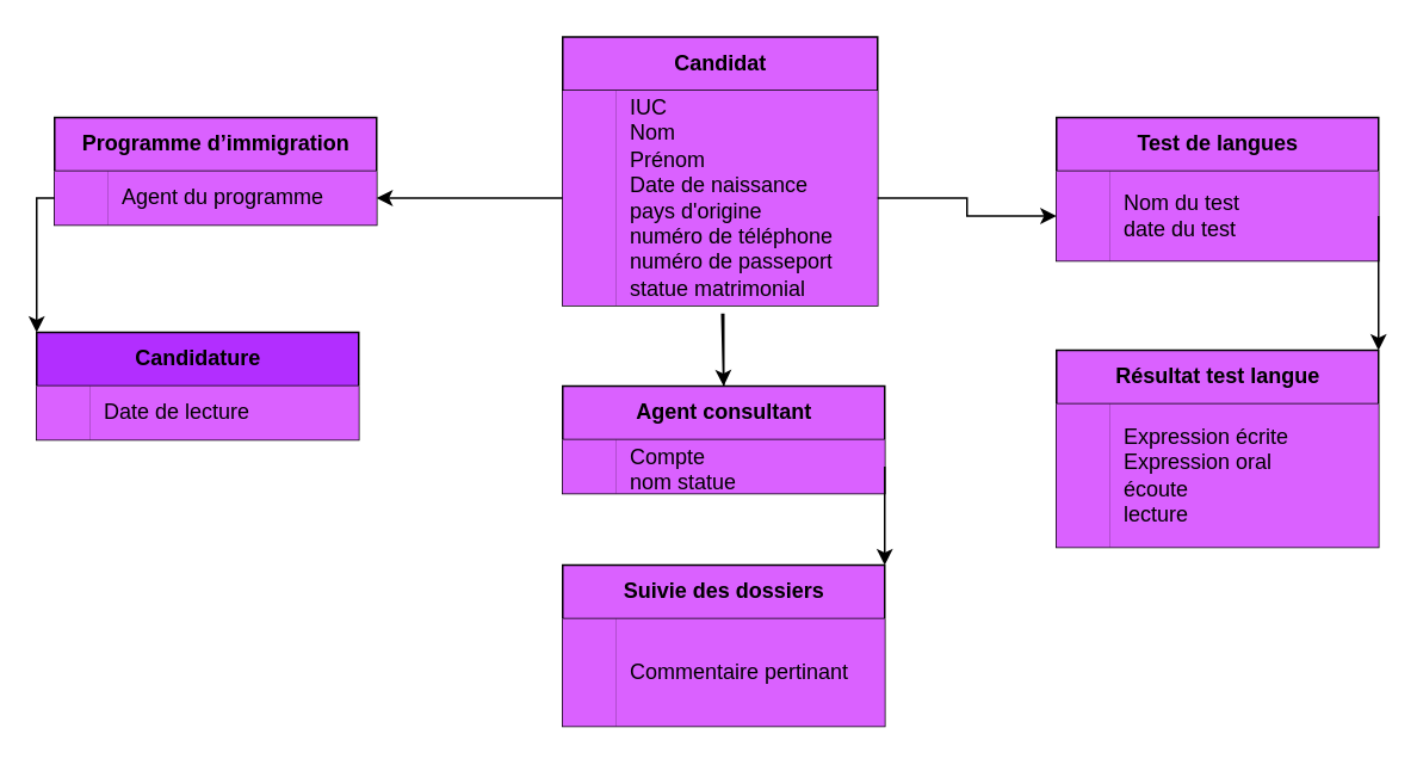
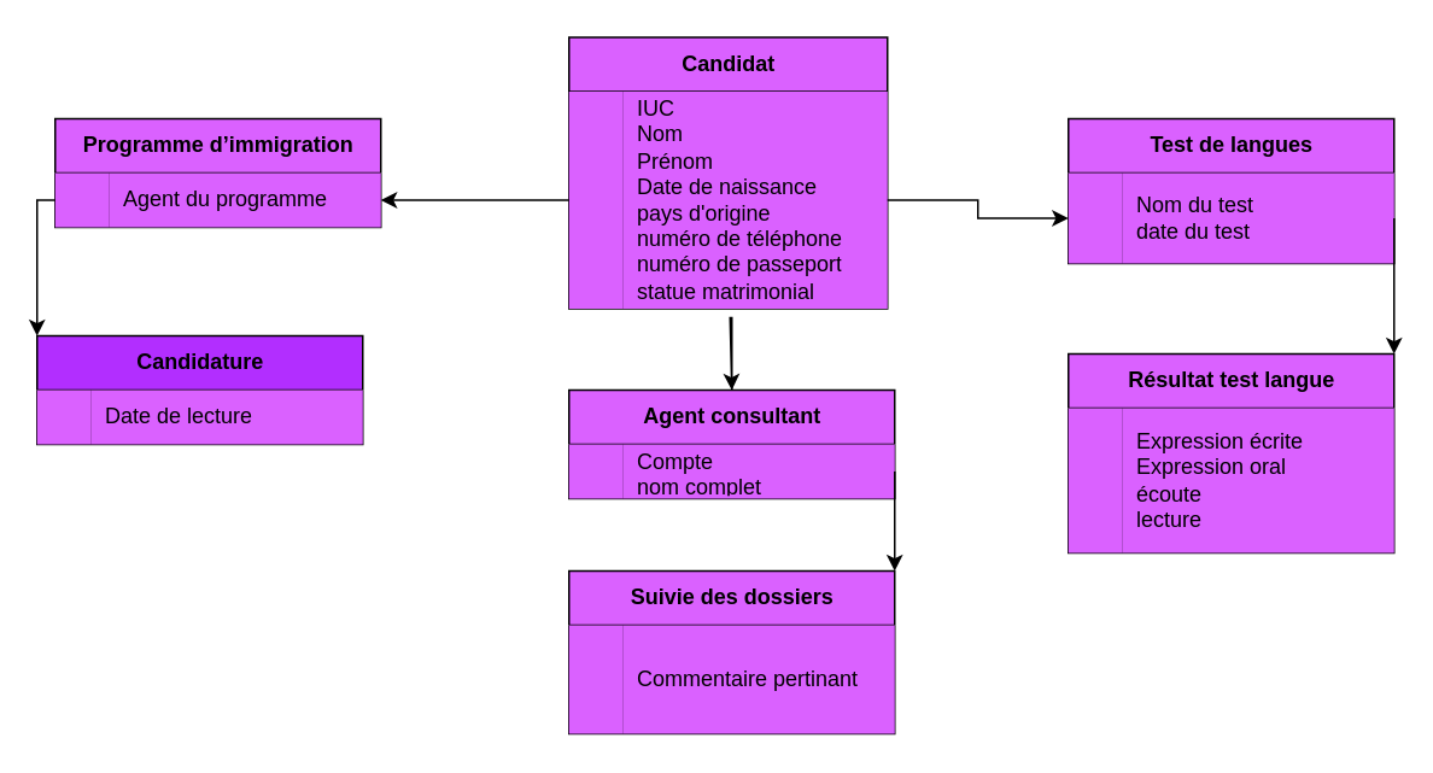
  <mxCell id="0" />
  <mxCell id="1" parent="0" />
  <mxCell id="2" value="Candidat" style="shape=table;startSize=30;container=1;collapsible=1;childLayout=tableLayout;fixedRows=1;rowLines=0;fontStyle=1;align=center;resizeLast=1;html=1;fillColor=#DA61FF;" vertex="1" parent="1"><mxGeometry x="314" y="20" width="176" height="150" as="geometry" /></mxCell>
  <mxCell id="3" value="" style="shape=tableRow;horizontal=0;startSize=0;swimlaneHead=0;swimlaneBody=0;fillColor=none;collapsible=0;dropTarget=0;points=[[0,0.5],[1,0.5]];portConstraint=eastwest;top=0;left=0;right=0;bottom=0;" vertex="1" parent="2"><mxGeometry y="30" width="176" height="120" as="geometry" /></mxCell>
  <mxCell id="4" value="" style="shape=partialRectangle;connectable=0;fillColor=#DA61FF;top=0;left=0;bottom=0;right=0;editable=1;overflow=hidden;whiteSpace=wrap;html=1;" vertex="1" parent="3"><mxGeometry width="30" height="120" as="geometry"><mxRectangle width="30" height="120" as="alternateBounds" /></mxGeometry></mxCell>
  <mxCell id="5" value="IUC&lt;br&gt;Nom&lt;br&gt;Prénom&lt;br&gt;Date de naissance&lt;br&gt;pays d'origine&lt;br&gt;numéro de téléphone&lt;br&gt;numéro de passeport&lt;br&gt;statue matrimonial" style="shape=partialRectangle;connectable=0;fillColor=#DA61FF;top=0;left=0;bottom=0;right=0;align=left;spacingLeft=6;overflow=hidden;whiteSpace=wrap;html=1;" vertex="1" parent="3"><mxGeometry x="30" width="146" height="120" as="geometry"><mxRectangle width="146" height="120" as="alternateBounds" /></mxGeometry></mxCell>
  <mxCell id="6" value="Programme d’immigration" style="shape=table;startSize=30;container=1;collapsible=1;childLayout=tableLayout;fixedRows=1;rowLines=0;fontStyle=1;align=center;resizeLast=1;html=1;fillColor=#DA61FF;" vertex="1" parent="1"><mxGeometry x="30" y="65" width="180" height="60" as="geometry" /></mxCell>
  <mxCell id="7" value="" style="shape=tableRow;horizontal=0;startSize=0;swimlaneHead=0;swimlaneBody=0;fillColor=none;collapsible=0;dropTarget=0;points=[[0,0.5],[1,0.5]];portConstraint=eastwest;top=0;left=0;right=0;bottom=0;" vertex="1" parent="6"><mxGeometry y="30" width="180" height="30" as="geometry" /></mxCell>
  <mxCell id="8" value="" style="shape=partialRectangle;connectable=0;fillColor=#DA61FF;top=0;left=0;bottom=0;right=0;editable=1;overflow=hidden;whiteSpace=wrap;html=1;" vertex="1" parent="7"><mxGeometry width="30" height="30" as="geometry"><mxRectangle width="30" height="30" as="alternateBounds" /></mxGeometry></mxCell>
  <mxCell id="9" value="Agent du programme" style="shape=partialRectangle;connectable=0;fillColor=#DA61FF;top=0;left=0;bottom=0;right=0;align=left;spacingLeft=6;overflow=hidden;whiteSpace=wrap;html=1;" vertex="1" parent="7"><mxGeometry x="30" width="150" height="30" as="geometry"><mxRectangle width="150" height="30" as="alternateBounds" /></mxGeometry></mxCell>
  <mxCell id="10" value="Test de langues" style="shape=table;startSize=30;container=1;collapsible=1;childLayout=tableLayout;fixedRows=1;rowLines=0;fontStyle=1;align=center;resizeLast=1;html=1;fillColor=#DA61FF;" vertex="1" parent="1"><mxGeometry x="590" y="65" width="180" height="80" as="geometry" /></mxCell>
  <mxCell id="11" value="" style="shape=tableRow;horizontal=0;startSize=0;swimlaneHead=0;swimlaneBody=0;fillColor=none;collapsible=0;dropTarget=0;points=[[0,0.5],[1,0.5]];portConstraint=eastwest;top=0;left=0;right=0;bottom=0;" vertex="1" parent="10"><mxGeometry y="30" width="180" height="50" as="geometry" /></mxCell>
  <mxCell id="12" value="" style="shape=partialRectangle;connectable=0;fillColor=#DA61FF;top=0;left=0;bottom=0;right=0;editable=1;overflow=hidden;whiteSpace=wrap;html=1;" vertex="1" parent="11"><mxGeometry width="30" height="50" as="geometry"><mxRectangle width="30" height="50" as="alternateBounds" /></mxGeometry></mxCell>
  <mxCell id="13" value="Nom du test&lt;br&gt;date du test" style="shape=partialRectangle;connectable=0;fillColor=#DA61FF;top=0;left=0;bottom=0;right=0;align=left;spacingLeft=6;overflow=hidden;whiteSpace=wrap;html=1;" vertex="1" parent="11"><mxGeometry x="30" width="150" height="50" as="geometry"><mxRectangle width="150" height="50" as="alternateBounds" /></mxGeometry></mxCell>
  <mxCell id="14" value="Agent consultant" style="shape=table;startSize=30;container=1;collapsible=1;childLayout=tableLayout;fixedRows=1;rowLines=0;fontStyle=1;align=center;resizeLast=1;html=1;fillColor=#DA61FF;" vertex="1" parent="1"><mxGeometry x="314" y="215" width="180" height="60" as="geometry" /></mxCell>
  <mxCell id="15" value="" style="shape=tableRow;horizontal=0;startSize=0;swimlaneHead=0;swimlaneBody=0;fillColor=none;collapsible=0;dropTarget=0;points=[[0,0.5],[1,0.5]];portConstraint=eastwest;top=0;left=0;right=0;bottom=0;" vertex="1" parent="14"><mxGeometry y="30" width="180" height="30" as="geometry" /></mxCell>
  <mxCell id="16" value="" style="shape=partialRectangle;connectable=0;fillColor=#DA61FF;top=0;left=0;bottom=0;right=0;editable=1;overflow=hidden;whiteSpace=wrap;html=1;" vertex="1" parent="15"><mxGeometry width="30" height="30" as="geometry"><mxRectangle width="30" height="30" as="alternateBounds" /></mxGeometry></mxCell>
- <mxCell id="17" value="Compte&lt;br&gt;nom statue" style="shape=partialRectangle;connectable=0;fillColor=#DA61FF;top=0;left=0;bottom=0;right=0;align=left;spacingLeft=6;overflow=hidden;whiteSpace=wrap;html=1;" vertex="1" parent="15"><mxGeometry x="30" width="150" height="30" as="geometry"><mxRectangle width="150" height="30" as="alternateBounds" /></mxGeometry></mxCell>
+ <mxCell id="17" value="Compte&lt;br&gt;nom complet" style="shape=partialRectangle;connectable=0;fillColor=#DA61FF;top=0;left=0;bottom=0;right=0;align=left;spacingLeft=6;overflow=hidden;whiteSpace=wrap;html=1;" vertex="1" parent="15"><mxGeometry x="30" width="150" height="30" as="geometry"><mxRectangle width="150" height="30" as="alternateBounds" /></mxGeometry></mxCell>
  <mxCell id="18" value="Candidature" style="shape=table;startSize=30;container=1;collapsible=1;childLayout=tableLayout;fixedRows=1;rowLines=0;fontStyle=1;align=center;resizeLast=1;html=1;fillColor=#B22EFF;" vertex="1" parent="1"><mxGeometry x="20" y="185" width="180" height="60" as="geometry" /></mxCell>
  <mxCell id="19" value="" style="shape=tableRow;horizontal=0;startSize=0;swimlaneHead=0;swimlaneBody=0;fillColor=none;collapsible=0;dropTarget=0;points=[[0,0.5],[1,0.5]];portConstraint=eastwest;top=0;left=0;right=0;bottom=0;" vertex="1" parent="18"><mxGeometry y="30" width="180" height="30" as="geometry" /></mxCell>
  <mxCell id="20" value="" style="shape=partialRectangle;connectable=0;fillColor=#DA61FF;top=0;left=0;bottom=0;right=0;editable=1;overflow=hidden;whiteSpace=wrap;html=1;" vertex="1" parent="19"><mxGeometry width="30" height="30" as="geometry"><mxRectangle width="30" height="30" as="alternateBounds" /></mxGeometry></mxCell>
  <mxCell id="21" value="Date de lecture" style="shape=partialRectangle;connectable=0;fillColor=#DA61FF;top=0;left=0;bottom=0;right=0;align=left;spacingLeft=6;overflow=hidden;whiteSpace=wrap;html=1;" vertex="1" parent="19"><mxGeometry x="30" width="150" height="30" as="geometry"><mxRectangle width="150" height="30" as="alternateBounds" /></mxGeometry></mxCell>
  <mxCell id="22" value="Suivie des dossiers" style="shape=table;startSize=30;container=1;collapsible=1;childLayout=tableLayout;fixedRows=1;rowLines=0;fontStyle=1;align=center;resizeLast=1;html=1;fillColor=#DA61FF;" vertex="1" parent="1"><mxGeometry x="314" y="315" width="180" height="90" as="geometry" /></mxCell>
  <mxCell id="23" value="" style="shape=tableRow;horizontal=0;startSize=0;swimlaneHead=0;swimlaneBody=0;fillColor=none;collapsible=0;dropTarget=0;points=[[0,0.5],[1,0.5]];portConstraint=eastwest;top=0;left=0;right=0;bottom=0;" vertex="1" parent="22"><mxGeometry y="30" width="180" height="60" as="geometry" /></mxCell>
  <mxCell id="24" value="" style="shape=partialRectangle;connectable=0;fillColor=#DA61FF;top=0;left=0;bottom=0;right=0;editable=1;overflow=hidden;whiteSpace=wrap;html=1;" vertex="1" parent="23"><mxGeometry width="30" height="60" as="geometry"><mxRectangle width="30" height="60" as="alternateBounds" /></mxGeometry></mxCell>
  <mxCell id="25" value="Commentaire pertinant" style="shape=partialRectangle;connectable=0;fillColor=#DA61FF;top=0;left=0;bottom=0;right=0;align=left;spacingLeft=6;overflow=hidden;whiteSpace=wrap;html=1;" vertex="1" parent="23"><mxGeometry x="30" width="150" height="60" as="geometry"><mxRectangle width="150" height="60" as="alternateBounds" /></mxGeometry></mxCell>
  <mxCell id="26" value="Résultat test langue" style="shape=table;startSize=30;container=1;collapsible=1;childLayout=tableLayout;fixedRows=1;rowLines=0;fontStyle=1;align=center;resizeLast=1;html=1;fillColor=#DA61FF;" vertex="1" parent="1"><mxGeometry x="590" y="195" width="180" height="110" as="geometry" /></mxCell>
  <mxCell id="27" value="" style="shape=tableRow;horizontal=0;startSize=0;swimlaneHead=0;swimlaneBody=0;fillColor=none;collapsible=0;dropTarget=0;points=[[0,0.5],[1,0.5]];portConstraint=eastwest;top=0;left=0;right=0;bottom=0;" vertex="1" parent="26"><mxGeometry y="30" width="180" height="80" as="geometry" /></mxCell>
  <mxCell id="28" value="" style="shape=partialRectangle;connectable=0;fillColor=#DA61FF;top=0;left=0;bottom=0;right=0;editable=1;overflow=hidden;whiteSpace=wrap;html=1;" vertex="1" parent="27"><mxGeometry width="30" height="80" as="geometry"><mxRectangle width="30" height="80" as="alternateBounds" /></mxGeometry></mxCell>
  <mxCell id="29" value="Expression écrite&lt;br&gt;Expression oral&lt;br&gt;écoute&lt;br&gt;lecture" style="shape=partialRectangle;connectable=0;fillColor=#DA61FF;top=0;left=0;bottom=0;right=0;align=left;spacingLeft=6;overflow=hidden;whiteSpace=wrap;html=1;" vertex="1" parent="27"><mxGeometry x="30" width="150" height="80" as="geometry"><mxRectangle width="150" height="80" as="alternateBounds" /></mxGeometry></mxCell>
  <mxCell id="30" style="edgeStyle=orthogonalEdgeStyle;rounded=0;orthogonalLoop=1;jettySize=auto;html=1;exitX=0;exitY=0.5;exitDx=0;exitDy=0;" edge="1" parent="1" source="3"><mxGeometry relative="1" as="geometry"><mxPoint x="314" y="110" as="targetPoint" /></mxGeometry></mxCell>
  <mxCell id="31" style="edgeStyle=orthogonalEdgeStyle;rounded=0;orthogonalLoop=1;jettySize=auto;html=1;exitX=0;exitY=0.5;exitDx=0;exitDy=0;entryX=1;entryY=0.5;entryDx=0;entryDy=0;" edge="1" parent="1" source="3" target="7"><mxGeometry relative="1" as="geometry" /></mxCell>
  <mxCell id="32" style="edgeStyle=orthogonalEdgeStyle;rounded=0;orthogonalLoop=1;jettySize=auto;html=1;exitX=1;exitY=0.5;exitDx=0;exitDy=0;entryX=0;entryY=0.5;entryDx=0;entryDy=0;" edge="1" parent="1" source="3" target="11"><mxGeometry relative="1" as="geometry" /></mxCell>
  <mxCell id="33" style="edgeStyle=orthogonalEdgeStyle;rounded=0;orthogonalLoop=1;jettySize=auto;html=1;exitX=0;exitY=0.5;exitDx=0;exitDy=0;entryX=0;entryY=0;entryDx=0;entryDy=0;" edge="1" parent="1" source="7" target="18"><mxGeometry relative="1" as="geometry"><Array as="points"><mxPoint x="20" y="110" /></Array></mxGeometry></mxCell>
  <mxCell id="34" style="edgeStyle=orthogonalEdgeStyle;rounded=0;orthogonalLoop=1;jettySize=auto;html=1;exitX=1;exitY=0.5;exitDx=0;exitDy=0;entryX=1;entryY=0;entryDx=0;entryDy=0;" edge="1" parent="1" source="11" target="26"><mxGeometry relative="1" as="geometry"><Array as="points"><mxPoint x="770" y="145" /><mxPoint x="770" y="145" /></Array></mxGeometry></mxCell>
  <mxCell id="35" style="edgeStyle=orthogonalEdgeStyle;rounded=0;orthogonalLoop=1;jettySize=auto;html=1;exitX=0.5;exitY=0;exitDx=0;exitDy=0;entryX=0.5;entryY=0;entryDx=0;entryDy=0;" edge="1" parent="1" source="14" target="14"><mxGeometry relative="1" as="geometry"><Array as="points"><mxPoint x="404" y="175" /><mxPoint x="403" y="175" /></Array></mxGeometry></mxCell>
  <mxCell id="36" style="edgeStyle=orthogonalEdgeStyle;rounded=0;orthogonalLoop=1;jettySize=auto;html=1;exitX=1;exitY=0.5;exitDx=0;exitDy=0;entryX=1;entryY=0;entryDx=0;entryDy=0;" edge="1" parent="1" source="15" target="22"><mxGeometry relative="1" as="geometry"><Array as="points"><mxPoint x="494" y="285" /><mxPoint x="494" y="285" /></Array></mxGeometry></mxCell>
